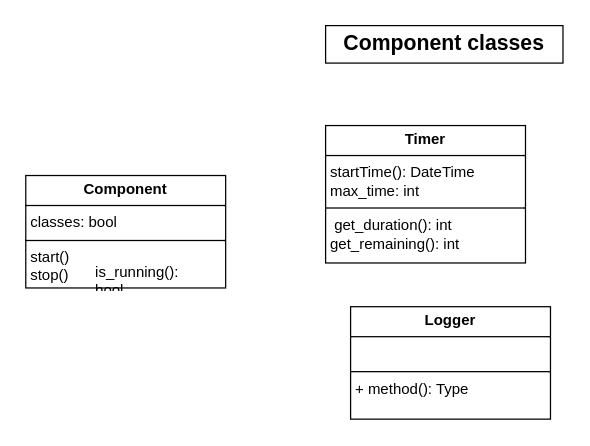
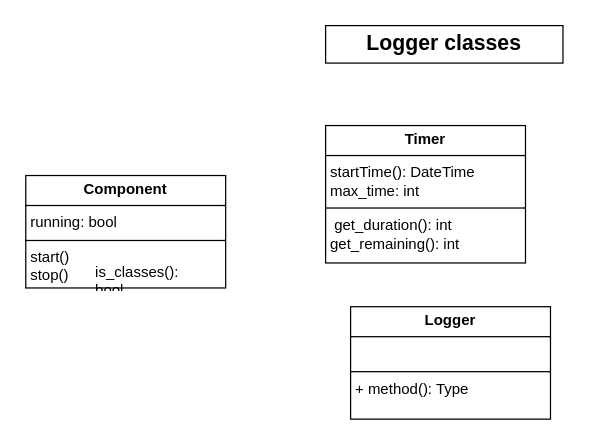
  <mxCell id="0" />
  <mxCell id="1" parent="0" />
  <mxCell id="2" value="" style="rounded=0;whiteSpace=wrap;html=1;" vertex="1" parent="1"><mxGeometry x="260" y="20" width="190" height="30" as="geometry" /></mxCell>
- <mxCell id="3" value="Component classes" style="text;html=1;align=center;verticalAlign=middle;whiteSpace=wrap;rounded=0;fontSize=17;fontStyle=1;labelBackgroundColor=none;" vertex="1" parent="1"><mxGeometry x="260" y="20" width="190" height="30" as="geometry" /></mxCell>
+ <mxCell id="3" value="Logger classes" style="text;html=1;align=center;verticalAlign=middle;whiteSpace=wrap;rounded=0;fontSize=17;fontStyle=1;labelBackgroundColor=none;" vertex="1" parent="1"><mxGeometry x="260" y="20" width="190" height="30" as="geometry" /></mxCell>
  <mxCell id="4" value="&lt;p style=&quot;margin:0px;margin-top:4px;text-align:center;&quot;&gt;&lt;b&gt;Timer&lt;/b&gt;&lt;/p&gt;&lt;hr size=&quot;1&quot; style=&quot;border-style:solid;&quot;&gt;&lt;p style=&quot;margin:0px;margin-left:4px;&quot;&gt;&lt;span style=&quot;background-color: transparent; color: light-dark(rgb(0, 0, 0), rgb(255, 255, 255));&quot;&gt;startTime(): DateTime&lt;/span&gt;&lt;/p&gt;&lt;p style=&quot;margin:0px;margin-left:4px;&quot;&gt;&lt;span style=&quot;background-color: transparent; color: light-dark(rgb(0, 0, 0), rgb(255, 255, 255));&quot;&gt;max_time: int&lt;/span&gt;&lt;/p&gt;&lt;hr size=&quot;1&quot; style=&quot;border-style:solid;&quot;&gt;&lt;p style=&quot;margin:0px;margin-left:4px;&quot;&gt;&amp;nbsp;get_duration(): int&lt;/p&gt;&lt;p style=&quot;margin:0px;margin-left:4px;&quot;&gt;get_remaining(): int&lt;/p&gt;&lt;p style=&quot;margin:0px;margin-left:4px;&quot;&gt;&lt;br&gt;&lt;/p&gt;" style="verticalAlign=top;align=left;overflow=fill;html=1;whiteSpace=wrap;" vertex="1" parent="1"><mxGeometry x="260" y="100" width="160" height="110" as="geometry" /></mxCell>
  <mxCell id="5" value="&lt;p style=&quot;margin:0px;margin-top:4px;text-align:center;&quot;&gt;&lt;b&gt;Logger&lt;/b&gt;&lt;/p&gt;&lt;hr size=&quot;1&quot; style=&quot;border-style:solid;&quot;&gt;&lt;p style=&quot;margin:0px;margin-left:4px;&quot;&gt;&lt;br&gt;&lt;/p&gt;&lt;hr size=&quot;1&quot; style=&quot;border-style:solid;&quot;&gt;&lt;p style=&quot;margin:0px;margin-left:4px;&quot;&gt;+ method(): Type&lt;/p&gt;" style="verticalAlign=top;align=left;overflow=fill;html=1;whiteSpace=wrap;" vertex="1" parent="1"><mxGeometry x="280" y="245" width="160" height="90" as="geometry" /></mxCell>
- <mxCell id="6" value="&lt;p style=&quot;margin:0px;margin-top:4px;text-align:center;&quot;&gt;&lt;b&gt;Component&lt;/b&gt;&lt;/p&gt;&lt;hr size=&quot;1&quot; style=&quot;border-style:solid;&quot;&gt;&lt;p style=&quot;margin:0px;margin-left:4px;&quot;&gt;classes: bool&lt;/p&gt;&lt;hr size=&quot;1&quot; style=&quot;border-style:solid;&quot;&gt;&lt;p style=&quot;margin:0px;margin-left:4px;&quot;&gt;start()&lt;/p&gt;&lt;p style=&quot;margin:0px;margin-left:4px;&quot;&gt;stop()&lt;/p&gt;&lt;p style=&quot;margin:0px;margin-left:4px;&quot;&gt;&lt;br&gt;&lt;/p&gt;" style="verticalAlign=top;align=left;overflow=fill;html=1;whiteSpace=wrap;" vertex="1" parent="1"><mxGeometry x="20" y="140" width="160" height="90" as="geometry" /></mxCell>
- <mxCell id="7" value="is_running(): bool" style="text;strokeColor=none;fillColor=none;align=left;verticalAlign=top;spacingLeft=4;spacingRight=4;overflow=hidden;rotatable=0;points=[[0,0.5],[1,0.5]];portConstraint=eastwest;whiteSpace=wrap;html=1;" vertex="1" parent="1"><mxGeometry x="70" y="204" width="100" height="26" as="geometry" /></mxCell>
+ <mxCell id="6" value="&lt;p style=&quot;margin:0px;margin-top:4px;text-align:center;&quot;&gt;&lt;b&gt;Component&lt;/b&gt;&lt;/p&gt;&lt;hr size=&quot;1&quot; style=&quot;border-style:solid;&quot;&gt;&lt;p style=&quot;margin:0px;margin-left:4px;&quot;&gt;running: bool&lt;/p&gt;&lt;hr size=&quot;1&quot; style=&quot;border-style:solid;&quot;&gt;&lt;p style=&quot;margin:0px;margin-left:4px;&quot;&gt;start()&lt;/p&gt;&lt;p style=&quot;margin:0px;margin-left:4px;&quot;&gt;stop()&lt;/p&gt;&lt;p style=&quot;margin:0px;margin-left:4px;&quot;&gt;&lt;br&gt;&lt;/p&gt;" style="verticalAlign=top;align=left;overflow=fill;html=1;whiteSpace=wrap;" vertex="1" parent="1"><mxGeometry x="20" y="140" width="160" height="90" as="geometry" /></mxCell>
+ <mxCell id="7" value="is_classes(): bool" style="text;strokeColor=none;fillColor=none;align=left;verticalAlign=top;spacingLeft=4;spacingRight=4;overflow=hidden;rotatable=0;points=[[0,0.5],[1,0.5]];portConstraint=eastwest;whiteSpace=wrap;html=1;" vertex="1" parent="1"><mxGeometry x="70" y="204" width="100" height="26" as="geometry" /></mxCell>
